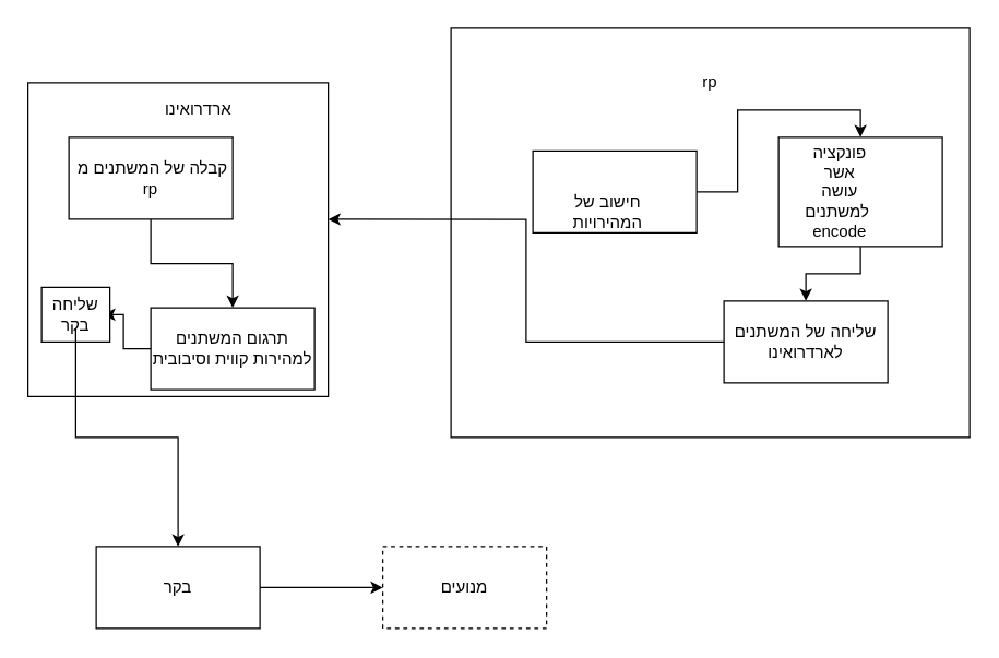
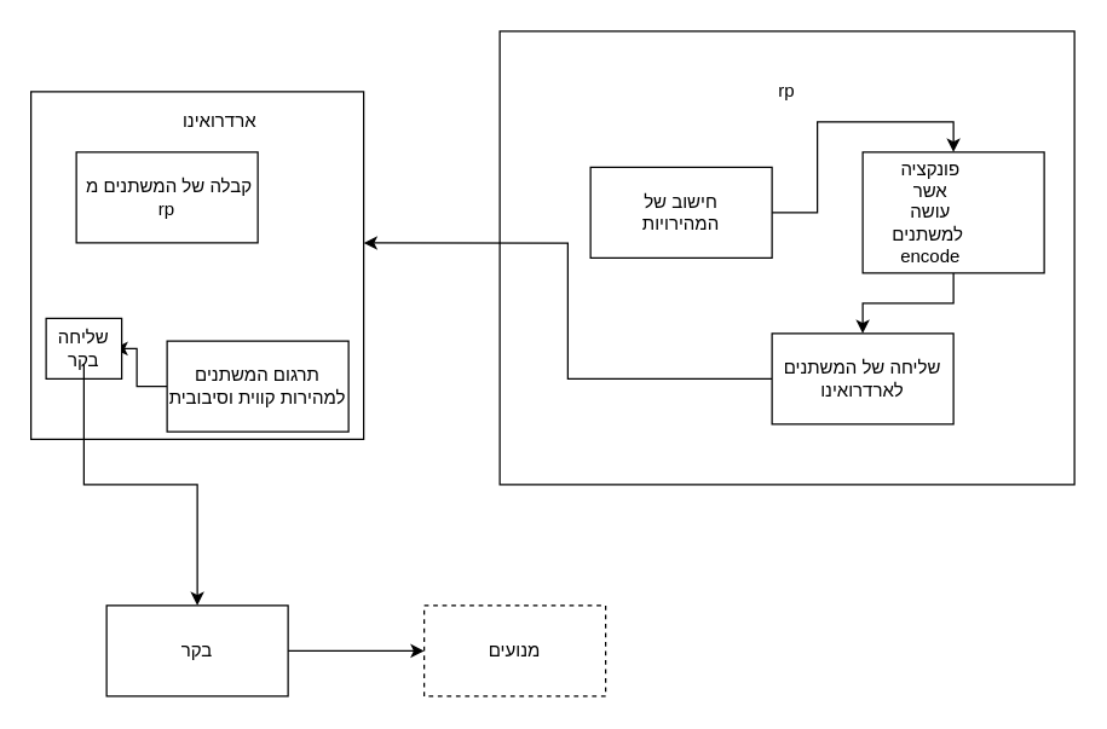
  <mxCell id="0" />
  <mxCell id="1" parent="0" />
  <mxCell id="2" value="" style="rounded=0;whiteSpace=wrap;html=1;" vertex="1" parent="1"><mxGeometry x="330" y="20" width="380" height="300" as="geometry" /></mxCell>
  <mxCell id="3" value="rp" style="text;html=1;strokeColor=none;fillColor=none;align=center;verticalAlign=middle;whiteSpace=wrap;rounded=0;" vertex="1" parent="1"><mxGeometry x="500" y="50" width="40" height="20" as="geometry" /></mxCell>
  <mxCell id="4" style="edgeStyle=orthogonalEdgeStyle;rounded=0;orthogonalLoop=1;jettySize=auto;html=1;entryX=0.5;entryY=0;entryDx=0;entryDy=0;" edge="1" parent="1" source="5" target="8"><mxGeometry relative="1" as="geometry" /></mxCell>
  <mxCell id="5" value="" style="rounded=0;whiteSpace=wrap;html=1;" vertex="1" parent="1"><mxGeometry x="390" y="110" width="120" height="60" as="geometry" /></mxCell>
- <mxCell id="6" value="חישוב של המהירויות" style="text;html=1;strokeColor=none;fillColor=none;align=center;verticalAlign=middle;whiteSpace=wrap;rounded=0;" vertex="1" parent="1"><mxGeometry x="425" y="145" width="40" height="20" as="geometry" /></mxCell>
+ <mxCell id="6" value="חישוב של המהירויות" style="text;html=1;strokeColor=none;fillColor=none;align=center;verticalAlign=middle;whiteSpace=wrap;rounded=0;" vertex="1" parent="1"><mxGeometry x="430" y="130" width="40" height="20" as="geometry" /></mxCell>
  <mxCell id="7" style="edgeStyle=orthogonalEdgeStyle;rounded=0;orthogonalLoop=1;jettySize=auto;html=1;" edge="1" parent="1" source="8" target="11"><mxGeometry relative="1" as="geometry" /></mxCell>
  <mxCell id="8" value="" style="rounded=0;whiteSpace=wrap;html=1;" vertex="1" parent="1"><mxGeometry x="570" y="100" width="120" height="80" as="geometry" /></mxCell>
  <mxCell id="9" value="פונקציה אשר עושה למשתנים&amp;nbsp;&lt;br&gt;encode" style="text;html=1;strokeColor=none;fillColor=none;align=center;verticalAlign=middle;whiteSpace=wrap;rounded=0;" vertex="1" parent="1"><mxGeometry x="595" y="130" width="40" height="20" as="geometry" /></mxCell>
  <mxCell id="10" style="edgeStyle=orthogonalEdgeStyle;rounded=0;orthogonalLoop=1;jettySize=auto;html=1;entryX=1;entryY=0.435;entryDx=0;entryDy=0;entryPerimeter=0;" edge="1" parent="1" source="11" target="12"><mxGeometry relative="1" as="geometry" /></mxCell>
- <mxCell id="11" value="שליחה של המשתנים לארדרואינו" style="rounded=0;whiteSpace=wrap;html=1;" vertex="1" parent="1"><mxGeometry x="530" y="220" width="120" height="60" as="geometry" /></mxCell>
+ <mxCell id="11" value="שליחה של המשתנים לארדרואינו" style="rounded=0;whiteSpace=wrap;html=1;" vertex="1" parent="1"><mxGeometry x="510" y="220" width="120" height="60" as="geometry" /></mxCell>
  <mxCell id="12" value="" style="rounded=0;whiteSpace=wrap;html=1;" vertex="1" parent="1"><mxGeometry x="20" y="60" width="220" height="230" as="geometry" /></mxCell>
- <mxCell id="13" style="edgeStyle=orthogonalEdgeStyle;rounded=0;orthogonalLoop=1;jettySize=auto;html=1;entryX=0.5;entryY=0;entryDx=0;entryDy=0;" edge="1" parent="1" source="14" target="17"><mxGeometry relative="1" as="geometry" /></mxCell>
  <mxCell id="14" value="&lt;span&gt;&amp;nbsp;קבלה של המשתנים מ&lt;br&gt;rp&lt;br&gt;&lt;/span&gt;" style="rounded=0;whiteSpace=wrap;html=1;" vertex="1" parent="1"><mxGeometry x="50" y="100" width="120" height="60" as="geometry" /></mxCell>
  <mxCell id="15" value="ארדרואינו" style="text;html=1;strokeColor=none;fillColor=none;align=center;verticalAlign=middle;whiteSpace=wrap;rounded=0;" vertex="1" parent="1"><mxGeometry x="125" y="70" width="40" height="20" as="geometry" /></mxCell>
  <mxCell id="16" style="edgeStyle=orthogonalEdgeStyle;rounded=0;orthogonalLoop=1;jettySize=auto;html=1;entryX=1;entryY=0.5;entryDx=0;entryDy=0;" edge="1" parent="1" source="17" target="20"><mxGeometry relative="1" as="geometry" /></mxCell>
  <mxCell id="17" value="תרגום המשתנים למהירות קווית וסיבובית" style="rounded=0;whiteSpace=wrap;html=1;" vertex="1" parent="1"><mxGeometry x="110" y="225" width="120" height="60" as="geometry" /></mxCell>
  <mxCell id="18" value="" style="rounded=0;whiteSpace=wrap;html=1;" vertex="1" parent="1"><mxGeometry x="30" y="210" width="50" height="40" as="geometry" /></mxCell>
  <mxCell id="19" style="edgeStyle=orthogonalEdgeStyle;rounded=0;orthogonalLoop=1;jettySize=auto;html=1;entryX=0.5;entryY=0;entryDx=0;entryDy=0;" edge="1" parent="1" source="20" target="22"><mxGeometry relative="1" as="geometry" /></mxCell>
  <mxCell id="20" value="שליחה&lt;br&gt;בקר" style="text;html=1;strokeColor=none;fillColor=none;align=center;verticalAlign=middle;whiteSpace=wrap;rounded=0;" vertex="1" parent="1"><mxGeometry x="35" y="220" width="40" height="20" as="geometry" /></mxCell>
  <mxCell id="21" style="edgeStyle=orthogonalEdgeStyle;rounded=0;orthogonalLoop=1;jettySize=auto;html=1;entryX=0;entryY=0.5;entryDx=0;entryDy=0;" edge="1" parent="1" source="22" target="24"><mxGeometry relative="1" as="geometry" /></mxCell>
  <mxCell id="22" value="" style="rounded=0;whiteSpace=wrap;html=1;" vertex="1" parent="1"><mxGeometry x="70" y="400" width="120" height="60" as="geometry" /></mxCell>
  <mxCell id="23" value="בקר" style="text;html=1;strokeColor=none;fillColor=none;align=center;verticalAlign=middle;whiteSpace=wrap;rounded=0;" vertex="1" parent="1"><mxGeometry x="110" y="420" width="40" height="20" as="geometry" /></mxCell>
  <mxCell id="24" value="מנועים" style="rounded=0;whiteSpace=wrap;html=1;dashed=1;" vertex="1" parent="1"><mxGeometry x="280" y="400" width="120" height="60" as="geometry" /></mxCell>
